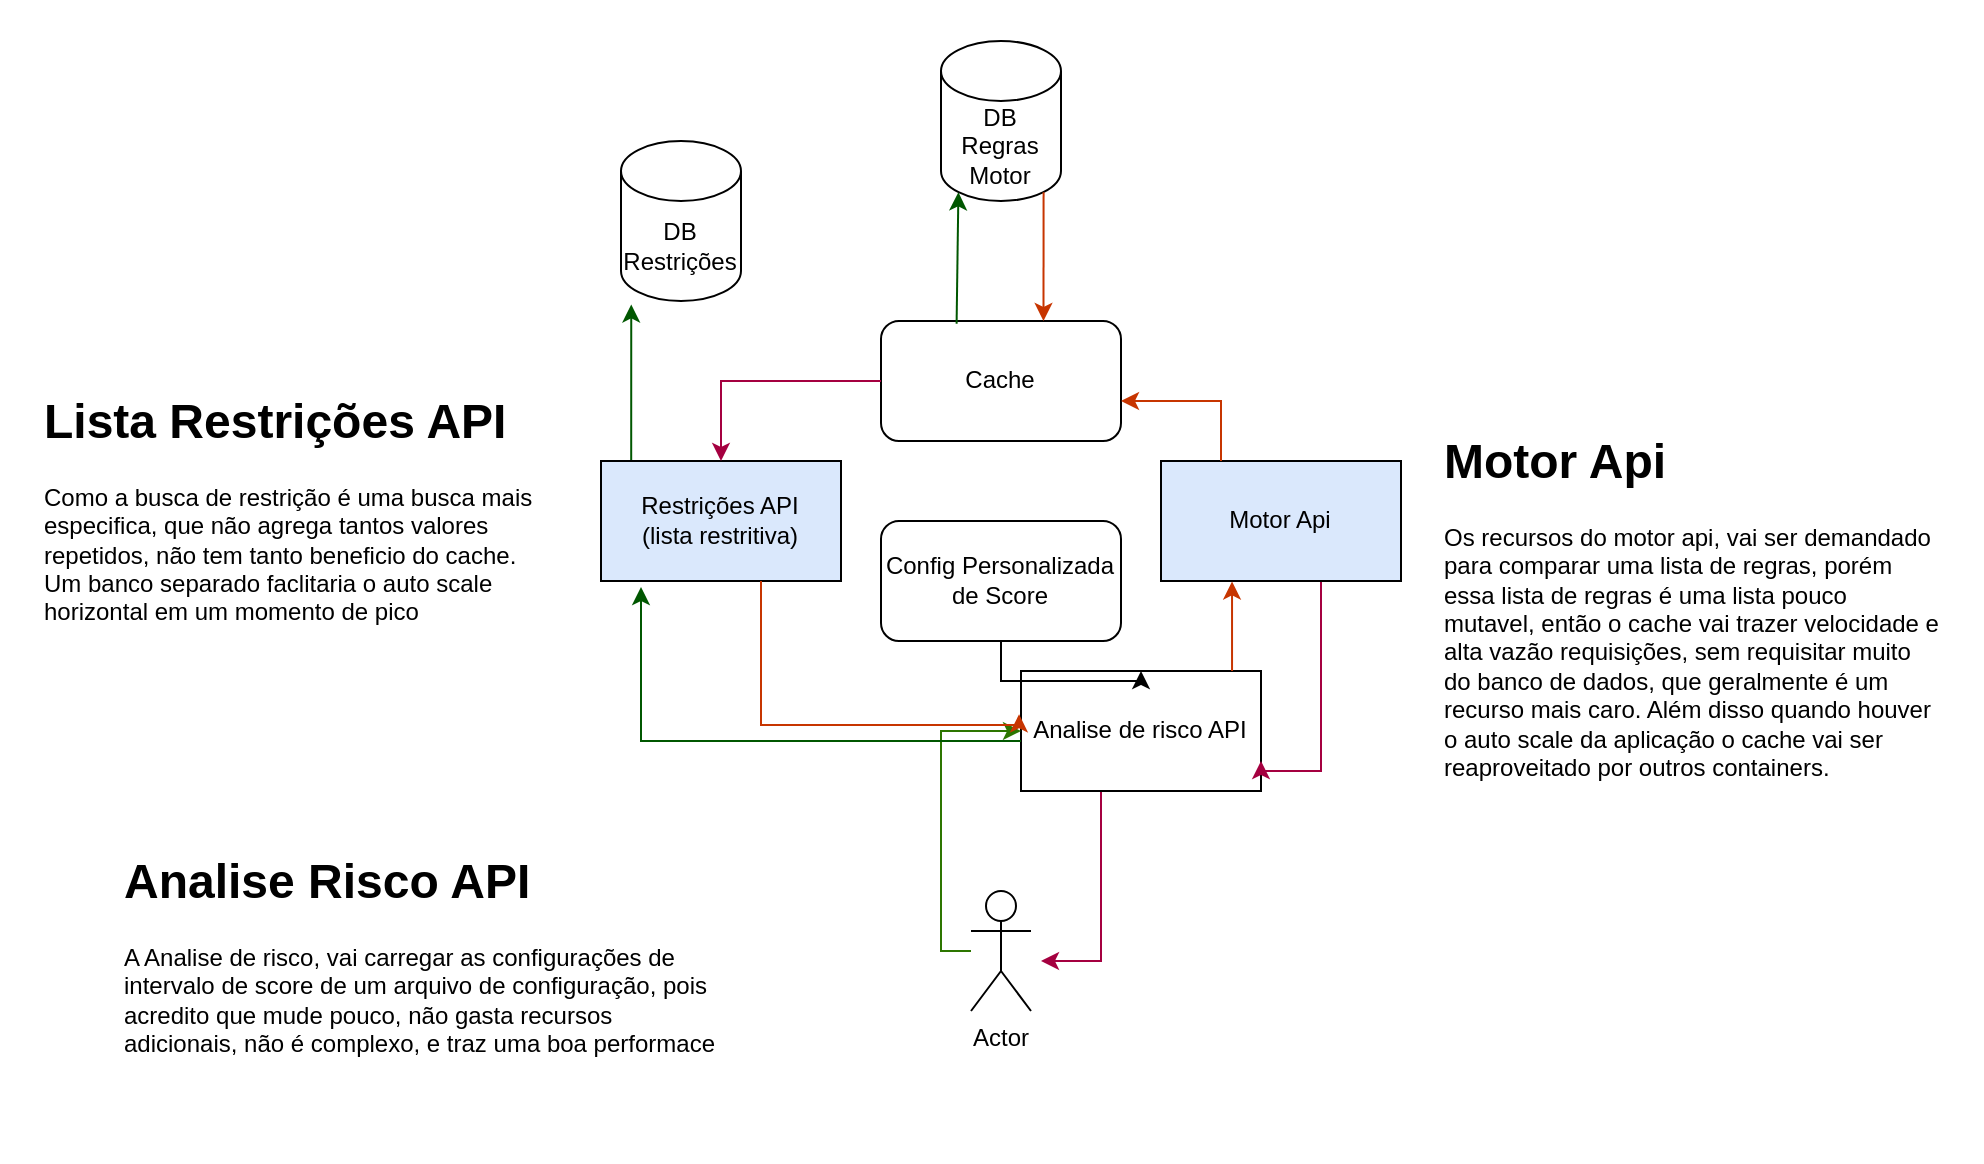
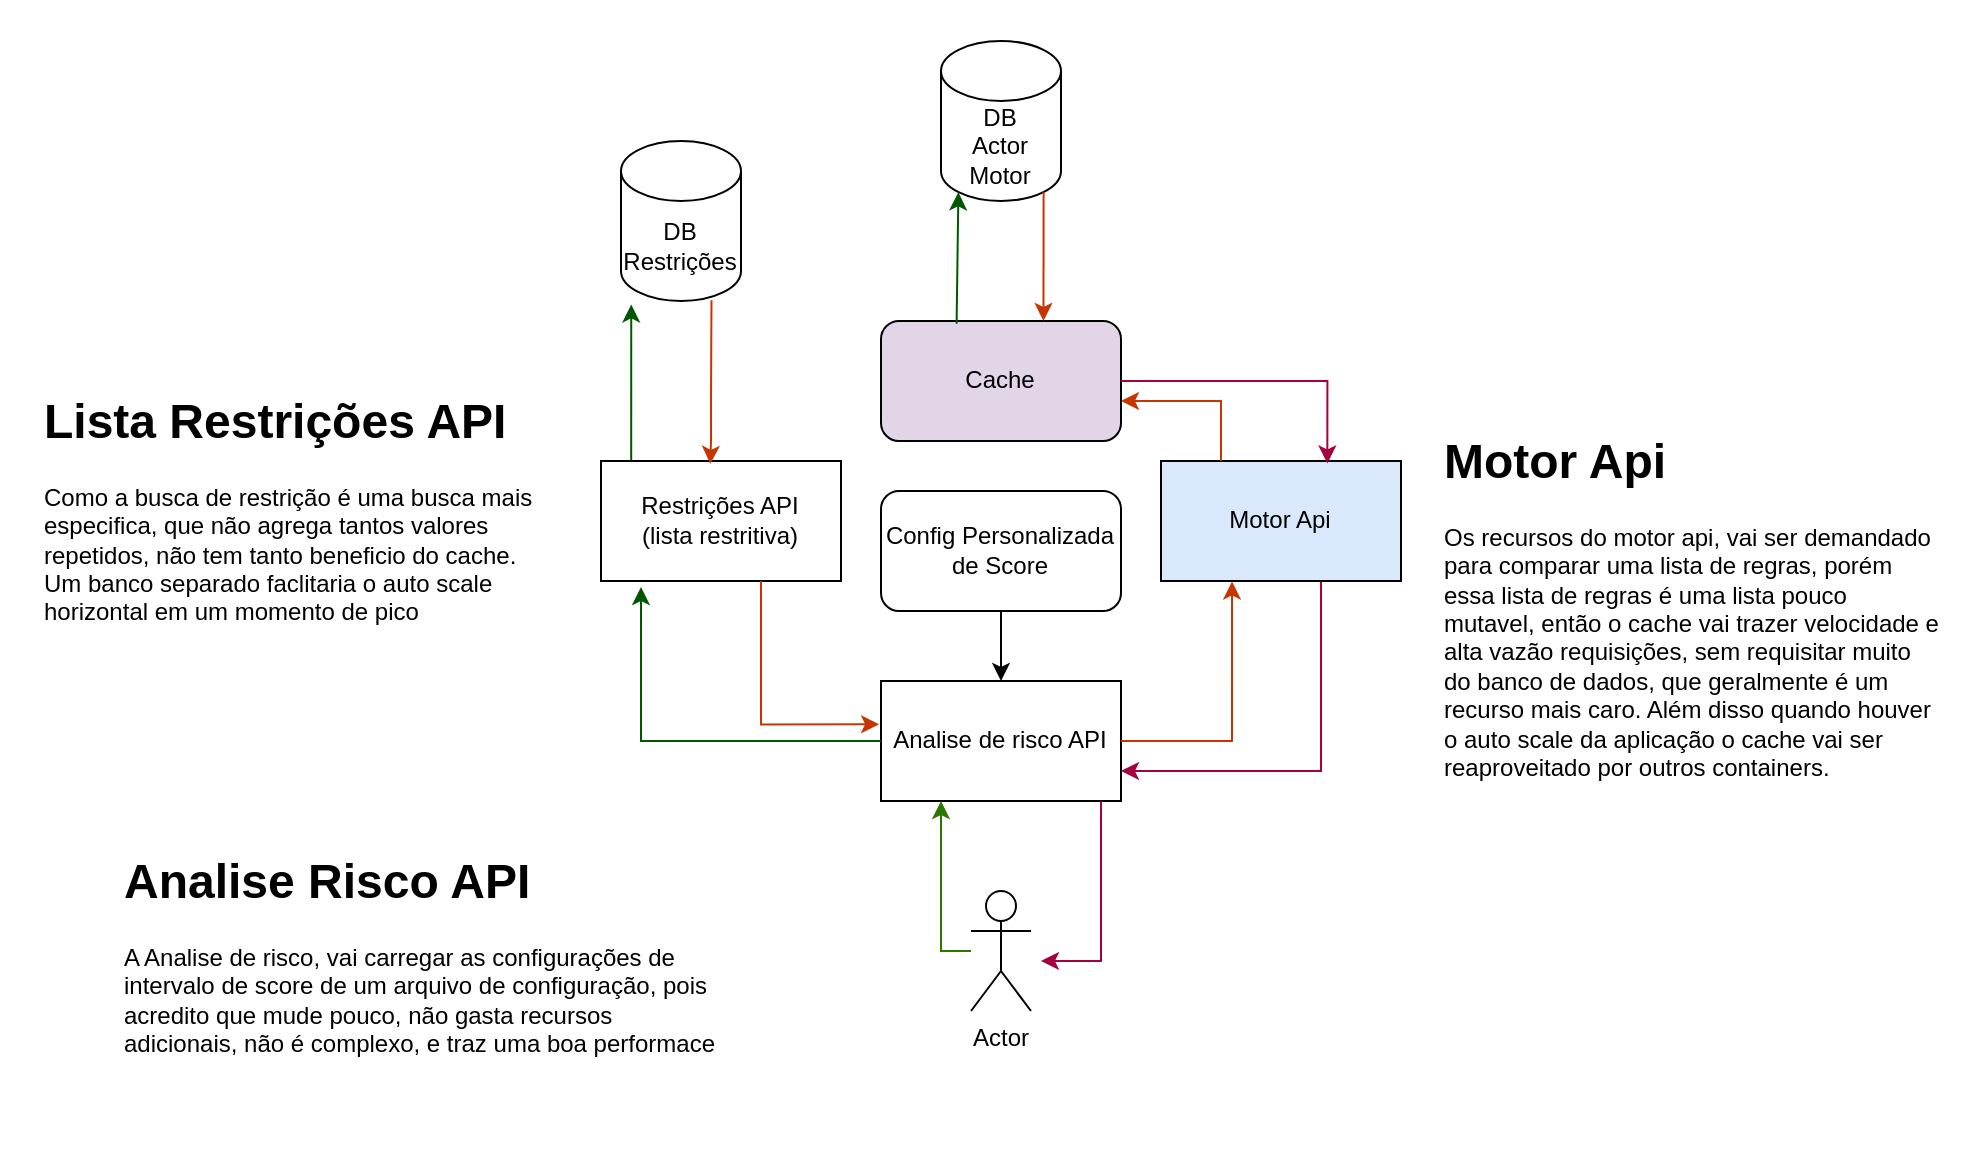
  <mxCell id="0" />
  <mxCell id="1" parent="0" />
  <mxCell id="2" style="edgeStyle=orthogonalEdgeStyle;rounded=0;orthogonalLoop=1;jettySize=auto;html=1;fillColor=#d80073;strokeColor=#A50040;" parent="1" source="3" edge="1"><mxGeometry relative="1" as="geometry"><mxPoint x="520" y="480" as="targetPoint" /><Array as="points"><mxPoint x="550" y="480" /><mxPoint x="521" y="480" /></Array></mxGeometry></mxCell>
- <mxCell id="3" value="Analise de risco API" style="rounded=0;whiteSpace=wrap;html=1;" parent="1" vertex="1"><mxGeometry x="510" y="335" width="120" height="60" as="geometry" /></mxCell>
+ <mxCell id="3" value="Analise de risco API" style="rounded=0;whiteSpace=wrap;html=1;" parent="1" vertex="1"><mxGeometry x="440" y="340" width="120" height="60" as="geometry" /></mxCell>
  <mxCell id="4" style="edgeStyle=orthogonalEdgeStyle;rounded=0;orthogonalLoop=1;jettySize=auto;html=1;entryX=0.376;entryY=1.029;entryDx=0;entryDy=0;exitX=0.417;exitY=0;exitDx=0;exitDy=0;exitPerimeter=0;fillColor=#008a00;strokeColor=#005700;entryPerimeter=0;" parent="1" source="5" edge="1"><mxGeometry relative="1" as="geometry"><mxPoint x="350.034" y="220" as="sourcePoint" /><mxPoint x="315.12" y="151.74" as="targetPoint" /><Array as="points"><mxPoint x="315" y="230" /></Array></mxGeometry></mxCell>
- <mxCell id="5" value="Restrições API&lt;br&gt;(lista restritiva)" style="rounded=0;whiteSpace=wrap;html=1;fillColor=#dae8fc;" parent="1" vertex="1"><mxGeometry x="300" y="230" width="120" height="60" as="geometry" /></mxCell>
- <mxCell id="6" value="DB&lt;div&gt;Regras&lt;br&gt;Motor&lt;/div&gt;" style="shape=cylinder3;whiteSpace=wrap;html=1;boundedLbl=1;backgroundOutline=1;size=15;" parent="1" vertex="1"><mxGeometry x="470" y="20" width="60" height="80" as="geometry" /></mxCell>
- <mxCell id="7" value="Cache" style="rounded=1;whiteSpace=wrap;html=1;" parent="1" vertex="1"><mxGeometry x="440" y="160" width="120" height="60" as="geometry" /></mxCell>
+ <mxCell id="5" value="Restrições API&lt;br&gt;(lista restritiva)" style="rounded=0;whiteSpace=wrap;html=1;" parent="1" vertex="1"><mxGeometry x="300" y="230" width="120" height="60" as="geometry" /></mxCell>
+ <mxCell id="6" value="DB&lt;div&gt;Actor&lt;br&gt;Motor&lt;/div&gt;" style="shape=cylinder3;whiteSpace=wrap;html=1;boundedLbl=1;backgroundOutline=1;size=15;" parent="1" vertex="1"><mxGeometry x="470" y="20" width="60" height="80" as="geometry" /></mxCell>
+ <mxCell id="7" value="Cache" style="rounded=1;whiteSpace=wrap;html=1;fillColor=#e1d5e7;" parent="1" vertex="1"><mxGeometry x="440" y="160" width="120" height="60" as="geometry" /></mxCell>
  <mxCell id="8" value="" style="endArrow=classic;html=1;rounded=0;entryX=0.145;entryY=1;entryDx=0;entryDy=-4.35;entryPerimeter=0;exitX=0.315;exitY=0.023;exitDx=0;exitDy=0;exitPerimeter=0;fillColor=#008a00;strokeColor=#005700;" parent="1" source="7" target="6" edge="1"><mxGeometry width="50" height="50" relative="1" as="geometry"><mxPoint x="670" y="320" as="sourcePoint" /><mxPoint x="720" y="270" as="targetPoint" /></mxGeometry></mxCell>
  <mxCell id="9" value="" style="endArrow=classic;html=1;rounded=0;exitX=0.855;exitY=1;exitDx=0;exitDy=-4.35;exitPerimeter=0;entryX=0.677;entryY=0;entryDx=0;entryDy=0;entryPerimeter=0;fillColor=#fa6800;strokeColor=#C73500;" parent="1" source="6" target="7" edge="1"><mxGeometry width="50" height="50" relative="1" as="geometry"><mxPoint x="670" y="320" as="sourcePoint" /><mxPoint x="720" y="270" as="targetPoint" /></mxGeometry></mxCell>
  <mxCell id="10" style="edgeStyle=orthogonalEdgeStyle;rounded=0;orthogonalLoop=1;jettySize=auto;html=1;entryX=1;entryY=0.75;entryDx=0;entryDy=0;fillColor=#d80073;strokeColor=#A50040;" parent="1" source="11" target="3" edge="1"><mxGeometry relative="1" as="geometry"><Array as="points"><mxPoint x="660" y="385" /></Array></mxGeometry></mxCell>
  <mxCell id="11" value="Motor Api" style="rounded=0;whiteSpace=wrap;html=1;fillColor=#dae8fc;" parent="1" vertex="1"><mxGeometry x="580" y="230" width="120" height="60" as="geometry" /></mxCell>
  <mxCell id="12" value="" style="edgeStyle=orthogonalEdgeStyle;rounded=0;orthogonalLoop=1;jettySize=auto;html=1;fillColor=#60a917;strokeColor=#2D7600;" parent="1" source="13" target="3" edge="1"><mxGeometry relative="1" as="geometry"><Array as="points"><mxPoint x="470" y="475" /></Array></mxGeometry></mxCell>
  <mxCell id="13" value="Actor" style="shape=umlActor;verticalLabelPosition=bottom;verticalAlign=top;html=1;outlineConnect=0;" parent="1" vertex="1"><mxGeometry x="485" y="445" width="30" height="60" as="geometry" /></mxCell>
  <mxCell id="14" style="edgeStyle=orthogonalEdgeStyle;rounded=0;orthogonalLoop=1;jettySize=auto;html=1;fillColor=#008a00;strokeColor=#005700;" parent="1" source="3" edge="1"><mxGeometry relative="1" as="geometry"><mxPoint x="320" y="293" as="targetPoint" /><Array as="points"><mxPoint x="320" y="370" /><mxPoint x="320" y="293" /></Array></mxGeometry></mxCell>
+ <mxCell id="15" value="" style="endArrow=classic;html=1;rounded=0;exitX=0.754;exitY=0.995;exitDx=0;exitDy=0;exitPerimeter=0;entryX=0.455;entryY=0.024;entryDx=0;entryDy=0;entryPerimeter=0;fillColor=#fa6800;strokeColor=#C73500;" parent="1" source="22" target="5" edge="1"><mxGeometry width="50" height="50" relative="1" as="geometry"><mxPoint x="366.36" y="153.48" as="sourcePoint" /><mxPoint x="610" y="270" as="targetPoint" /><Array as="points"><mxPoint x="355" y="200" /><mxPoint x="355" y="220" /></Array></mxGeometry></mxCell>
  <mxCell id="16" style="edgeStyle=orthogonalEdgeStyle;rounded=0;orthogonalLoop=1;jettySize=auto;html=1;entryX=-0.008;entryY=0.361;entryDx=0;entryDy=0;entryPerimeter=0;fillColor=#fa6800;strokeColor=#C73500;" parent="1" source="5" target="3" edge="1"><mxGeometry relative="1" as="geometry"><Array as="points"><mxPoint x="380" y="362" /></Array></mxGeometry></mxCell>
  <mxCell id="17" style="edgeStyle=orthogonalEdgeStyle;rounded=0;orthogonalLoop=1;jettySize=auto;html=1;entryX=0.296;entryY=1.004;entryDx=0;entryDy=0;entryPerimeter=0;fillColor=#fa6800;strokeColor=#C73500;" parent="1" source="3" target="11" edge="1"><mxGeometry relative="1" as="geometry"><Array as="points"><mxPoint x="615" y="370" /></Array></mxGeometry></mxCell>
  <mxCell id="18" style="edgeStyle=orthogonalEdgeStyle;rounded=0;orthogonalLoop=1;jettySize=auto;html=1;fillColor=#fa6800;strokeColor=#C73500;" parent="1" source="11" edge="1"><mxGeometry relative="1" as="geometry"><mxPoint x="560" y="200" as="targetPoint" /><Array as="points"><mxPoint x="610" y="200" /><mxPoint x="560" y="200" /></Array></mxGeometry></mxCell>
- <mxCell id="19" style="edgeStyle=orthogonalEdgeStyle;rounded=0;orthogonalLoop=1;jettySize=auto;html=1;fillColor=#d80073;strokeColor=#A50040;" parent="1" source="7" target="5" edge="1"><mxGeometry relative="1" as="geometry" /></mxCell>
+ <mxCell id="19" style="edgeStyle=orthogonalEdgeStyle;rounded=0;orthogonalLoop=1;jettySize=auto;html=1;entryX=0.693;entryY=0.02;entryDx=0;entryDy=0;entryPerimeter=0;fillColor=#d80073;strokeColor=#A50040;" parent="1" source="7" target="11" edge="1"><mxGeometry relative="1" as="geometry" /></mxCell>
  <mxCell id="20" value="&lt;h1 style=&quot;margin-top: 0px;&quot;&gt;Motor Api&lt;/h1&gt;&lt;p&gt;Os recursos do motor api, vai ser demandado para comparar uma lista de regras, porém essa lista de regras é uma lista pouco mutavel, então o cache vai trazer velocidade e alta vazão requisições, sem requisitar muito do banco de dados, que geralmente é um recurso mais caro. Além disso quando houver o auto scale da aplicação o cache vai ser reaproveitado por outros containers.&lt;/p&gt;" style="text;html=1;whiteSpace=wrap;overflow=hidden;rounded=0;" parent="1" vertex="1"><mxGeometry x="720" y="210" width="250" height="220" as="geometry" /></mxCell>
  <mxCell id="21" value="&lt;h1 style=&quot;margin-top: 0px;&quot;&gt;Lista Restrições API&lt;/h1&gt;&lt;p&gt;Como a busca de restrição é uma busca mais especifica, que não agrega tantos valores repetidos, não tem tanto beneficio do cache. Um banco separado faclitaria o auto scale horizontal em um momento de pico&lt;/p&gt;" style="text;html=1;whiteSpace=wrap;overflow=hidden;rounded=0;" parent="1" vertex="1"><mxGeometry x="20" y="190" width="250" height="170" as="geometry" /></mxCell>
  <mxCell id="22" value="DB&lt;br&gt;Restrições" style="shape=cylinder3;whiteSpace=wrap;html=1;boundedLbl=1;backgroundOutline=1;size=15;" parent="1" vertex="1"><mxGeometry x="310" y="70" width="60" height="80" as="geometry" /></mxCell>
  <mxCell id="23" value="" style="edgeStyle=orthogonalEdgeStyle;rounded=0;orthogonalLoop=1;jettySize=auto;html=1;" edge="1" parent="1" source="24" target="3"><mxGeometry relative="1" as="geometry" /></mxCell>
- <mxCell id="24" value="Config Personalizada de Score" style="rounded=1;whiteSpace=wrap;html=1;" vertex="1" parent="1"><mxGeometry x="440" y="260" width="120" height="60" as="geometry" /></mxCell>
+ <mxCell id="24" value="Config Personalizada de Score" style="rounded=1;whiteSpace=wrap;html=1;" vertex="1" parent="1"><mxGeometry x="440" y="245" width="120" height="60" as="geometry" /></mxCell>
  <mxCell id="25" value="&lt;h1 style=&quot;margin-top: 0px;&quot;&gt;Analise Risco API&lt;/h1&gt;&lt;div&gt;A Analise de risco, vai carregar as configurações de intervalo de score de um arquivo de configuração, pois acredito que mude pouco, não gasta recursos adicionais, não é complexo, e traz uma boa performace&lt;/div&gt;" style="text;html=1;whiteSpace=wrap;overflow=hidden;rounded=0;" vertex="1" parent="1"><mxGeometry x="60" y="420" width="300" height="140" as="geometry" /></mxCell>
